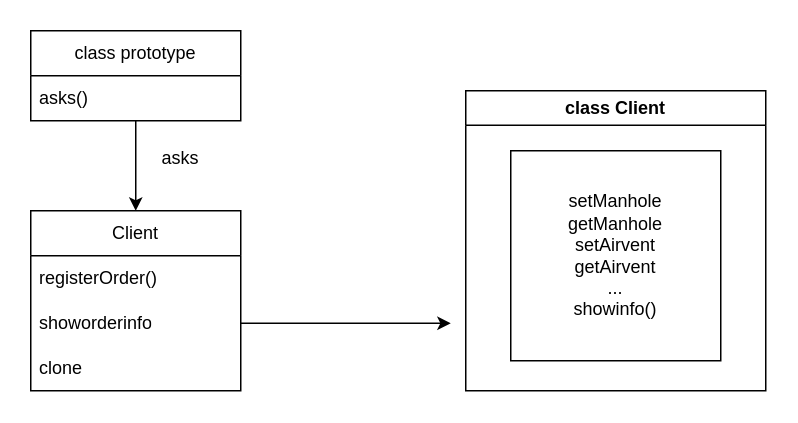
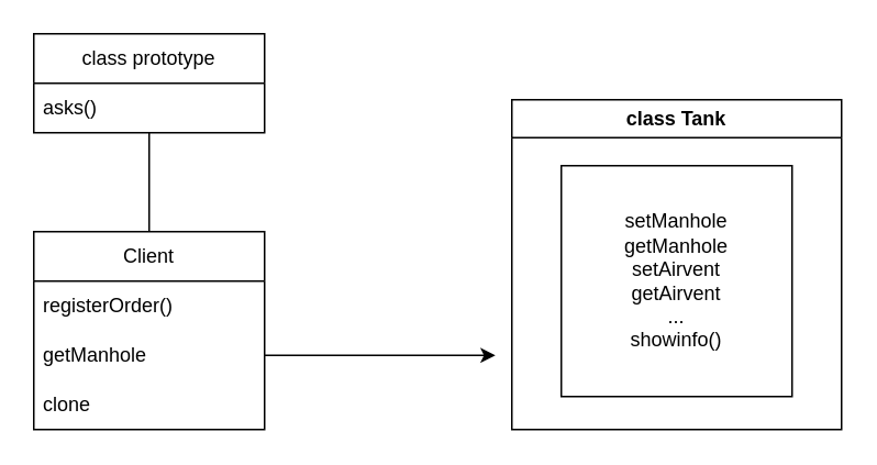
  <mxCell id="0" />
  <mxCell id="1" parent="0" />
- <mxCell id="2" value="class Client" style="swimlane;whiteSpace=wrap;html=1;startSize=23;" vertex="1" parent="1"><mxGeometry x="310" y="60" width="200" height="200" as="geometry" /></mxCell>
+ <mxCell id="2" value="class Tank" style="swimlane;whiteSpace=wrap;html=1;startSize=23;" vertex="1" parent="1"><mxGeometry x="310" y="60" width="200" height="200" as="geometry" /></mxCell>
  <mxCell id="3" value="setManhole&lt;br&gt;getManhole&lt;br&gt;setAirvent&lt;br&gt;getAirvent&lt;br&gt;...&lt;br&gt;showinfo()" style="whiteSpace=wrap;html=1;aspect=fixed;" vertex="1" parent="2"><mxGeometry x="30" y="40" width="140" height="140" as="geometry" /></mxCell>
  <mxCell id="4" value="Client" style="swimlane;fontStyle=0;childLayout=stackLayout;horizontal=1;startSize=30;horizontalStack=0;resizeParent=1;resizeParentMax=0;resizeLast=0;collapsible=1;marginBottom=0;whiteSpace=wrap;html=1;" vertex="1" parent="1"><mxGeometry x="20" y="140" width="140" height="120" as="geometry" /></mxCell>
  <mxCell id="5" value="registerOrder()" style="text;strokeColor=none;fillColor=none;align=left;verticalAlign=middle;spacingLeft=4;spacingRight=4;overflow=hidden;points=[[0,0.5],[1,0.5]];portConstraint=eastwest;rotatable=0;whiteSpace=wrap;html=1;" vertex="1" parent="4"><mxGeometry y="30" width="140" height="30" as="geometry" /></mxCell>
- <mxCell id="6" value="showorderinfo" style="text;strokeColor=none;fillColor=none;align=left;verticalAlign=middle;spacingLeft=4;spacingRight=4;overflow=hidden;points=[[0,0.5],[1,0.5]];portConstraint=eastwest;rotatable=0;whiteSpace=wrap;html=1;" vertex="1" parent="4"><mxGeometry y="60" width="140" height="30" as="geometry" /></mxCell>
+ <mxCell id="6" value="getManhole" style="text;strokeColor=none;fillColor=none;align=left;verticalAlign=middle;spacingLeft=4;spacingRight=4;overflow=hidden;points=[[0,0.5],[1,0.5]];portConstraint=eastwest;rotatable=0;whiteSpace=wrap;html=1;" vertex="1" parent="4"><mxGeometry y="60" width="140" height="30" as="geometry" /></mxCell>
  <mxCell id="7" value="clone" style="text;strokeColor=none;fillColor=none;align=left;verticalAlign=middle;spacingLeft=4;spacingRight=4;overflow=hidden;points=[[0,0.5],[1,0.5]];portConstraint=eastwest;rotatable=0;whiteSpace=wrap;html=1;" vertex="1" parent="4"><mxGeometry y="90" width="140" height="30" as="geometry" /></mxCell>
- <mxCell id="8" style="edgeStyle=orthogonalEdgeStyle;rounded=0;orthogonalLoop=1;jettySize=auto;html=1;entryX=0.5;entryY=0;entryDx=0;entryDy=0;" edge="1" parent="1" source="9" target="4"><mxGeometry relative="1" as="geometry" /></mxCell>
+ <mxCell id="8" style="edgeStyle=orthogonalEdgeStyle;rounded=0;orthogonalLoop=1;jettySize=auto;html=1;entryX=0.5;entryY=0;entryDx=0;entryDy=0;endArrow=none;" edge="1" parent="1" source="9" target="4"><mxGeometry relative="1" as="geometry" /></mxCell>
  <mxCell id="9" value="class prototype" style="swimlane;fontStyle=0;childLayout=stackLayout;horizontal=1;startSize=30;horizontalStack=0;resizeParent=1;resizeParentMax=0;resizeLast=0;collapsible=1;marginBottom=0;whiteSpace=wrap;html=1;" vertex="1" parent="1"><mxGeometry x="20" y="20" width="140" height="60" as="geometry" /></mxCell>
  <mxCell id="10" value="asks()" style="text;strokeColor=none;fillColor=none;align=left;verticalAlign=middle;spacingLeft=4;spacingRight=4;overflow=hidden;points=[[0,0.5],[1,0.5]];portConstraint=eastwest;rotatable=0;whiteSpace=wrap;html=1;" vertex="1" parent="9"><mxGeometry y="30" width="140" height="30" as="geometry" /></mxCell>
- <mxCell id="11" value="asks" style="text;html=1;strokeColor=none;fillColor=none;align=center;verticalAlign=middle;whiteSpace=wrap;rounded=0;" vertex="1" parent="1"><mxGeometry x="90" y="90" width="60" height="30" as="geometry" /></mxCell>
  <mxCell id="12" style="edgeStyle=orthogonalEdgeStyle;rounded=0;orthogonalLoop=1;jettySize=auto;html=1;" edge="1" parent="1" source="6"><mxGeometry relative="1" as="geometry"><mxPoint x="300" y="215" as="targetPoint" /></mxGeometry></mxCell>
